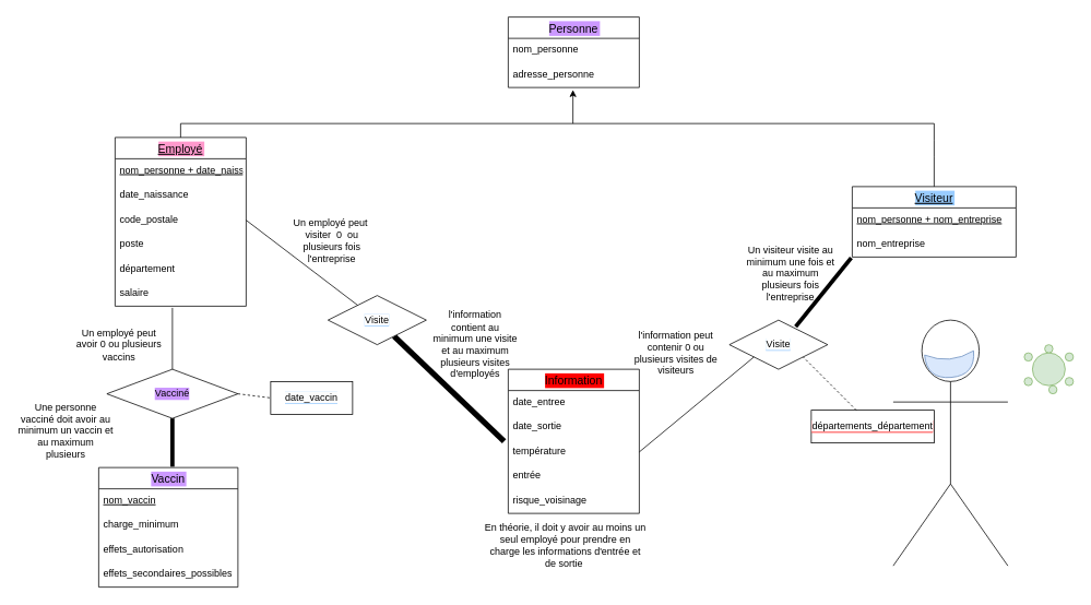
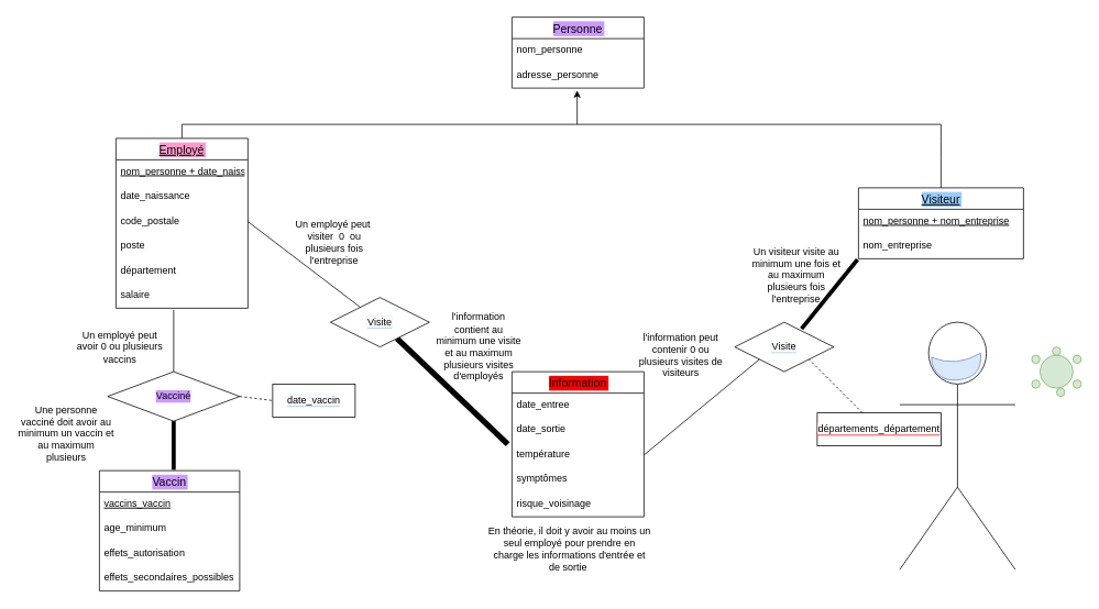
  <mxCell id="0" />
  <mxCell id="1" parent="0" />
  <mxCell id="2" value="" style="endArrow=classic;html=1;entryX=0.494;entryY=1.1;entryDx=0;entryDy=0;entryPerimeter=0;" parent="1" target="19" edge="1"><mxGeometry width="50" height="50" relative="1" as="geometry"><mxPoint x="699" y="150" as="sourcePoint" /><mxPoint x="635" y="130" as="targetPoint" /></mxGeometry></mxCell>
  <mxCell id="3" value="" style="endArrow=none;html=1;" parent="1" edge="1"><mxGeometry width="50" height="50" relative="1" as="geometry"><mxPoint x="220" y="150" as="sourcePoint" /><mxPoint x="1140" y="150" as="targetPoint" /></mxGeometry></mxCell>
  <mxCell id="4" value="" style="endArrow=none;html=1;exitX=0.5;exitY=0;exitDx=0;exitDy=0;" parent="1" source="10" edge="1"><mxGeometry width="50" height="50" relative="1" as="geometry"><mxPoint x="410" y="180" as="sourcePoint" /><mxPoint x="220" y="150" as="targetPoint" /></mxGeometry></mxCell>
  <mxCell id="5" value="" style="endArrow=none;html=1;exitX=0.5;exitY=0;exitDx=0;exitDy=0;" parent="1" source="20" edge="1"><mxGeometry width="50" height="50" relative="1" as="geometry"><mxPoint x="850" y="180" as="sourcePoint" /><mxPoint x="1140" y="150" as="targetPoint" /><Array as="points"><mxPoint x="1140" y="180" /></Array></mxGeometry></mxCell>
  <mxCell id="6" value="Vacciné" style="shape=rhombus;perimeter=rhombusPerimeter;whiteSpace=wrap;html=1;align=center;labelBackgroundColor=#CC99FF;" parent="1" vertex="1"><mxGeometry x="130" y="450" width="160" height="60" as="geometry" /></mxCell>
  <mxCell id="7" value="" style="endArrow=none;html=1;strokeWidth=5;entryX=0.5;entryY=1;entryDx=0;entryDy=0;" parent="1" target="6" edge="1"><mxGeometry width="50" height="50" relative="1" as="geometry"><mxPoint y="569" as="sourcePoint" x="210" /><mxPoint x="409.5" y="510" as="targetPoint" /></mxGeometry></mxCell>
  <mxCell id="8" value="Une personne vacciné doit avoir au minimum un vaccin et au maximum plusieurs" style="text;html=1;strokeColor=none;fillColor=none;align=center;verticalAlign=middle;whiteSpace=wrap;rounded=0;labelBackgroundColor=none;" parent="1" vertex="1"><mxGeometry x="20" y="500" width="120" height="50" as="geometry" /></mxCell>
  <mxCell id="9" value="Un employé peut avoir 0 ou plusieurs vaccins" style="text;html=1;strokeColor=none;fillColor=none;align=center;verticalAlign=middle;whiteSpace=wrap;rounded=0;labelBackgroundColor=none;" parent="1" vertex="1"><mxGeometry x="90" y="400" width="110" height="40" as="geometry" /></mxCell>
  <mxCell id="10" value="Employé" style="swimlane;fontStyle=4;childLayout=stackLayout;horizontal=1;startSize=26;horizontalStack=0;resizeParent=1;resizeParentMax=0;resizeLast=0;collapsible=1;marginBottom=0;align=center;fontSize=14;labelBackgroundColor=#FF99CC;" parent="1" vertex="1"><mxGeometry x="140" y="167" width="160" height="206" as="geometry" /></mxCell>
  <mxCell id="11" value="nom_personne + date_naissance" style="text;strokeColor=none;fillColor=none;spacingLeft=4;spacingRight=4;overflow=hidden;rotatable=0;points=[[0,0.5],[1,0.5]];portConstraint=eastwest;fontSize=12;fontStyle=4" parent="10" vertex="1"><mxGeometry y="26" width="160" height="30" as="geometry" /></mxCell>
  <mxCell id="12" value="date_naissance" style="text;strokeColor=none;fillColor=none;spacingLeft=4;spacingRight=4;overflow=hidden;rotatable=0;points=[[0,0.5],[1,0.5]];portConstraint=eastwest;fontSize=12;" parent="10" vertex="1"><mxGeometry y="56" width="160" height="30" as="geometry" /></mxCell>
  <mxCell id="13" value="code_postale" style="text;strokeColor=none;fillColor=none;spacingLeft=4;spacingRight=4;overflow=hidden;rotatable=0;points=[[0,0.5],[1,0.5]];portConstraint=eastwest;fontSize=12;" parent="10" vertex="1"><mxGeometry y="86" width="160" height="30" as="geometry" /></mxCell>
  <mxCell id="14" value="poste" style="text;strokeColor=none;fillColor=none;spacingLeft=4;spacingRight=4;overflow=hidden;rotatable=0;points=[[0,0.5],[1,0.5]];portConstraint=eastwest;fontSize=12;" parent="10" vertex="1"><mxGeometry y="116" width="160" height="30" as="geometry" /></mxCell>
  <mxCell id="15" value="département" style="text;strokeColor=none;fillColor=none;spacingLeft=4;spacingRight=4;overflow=hidden;rotatable=0;points=[[0,0.5],[1,0.5]];portConstraint=eastwest;fontSize=12;" parent="10" vertex="1"><mxGeometry y="146" width="160" height="30" as="geometry" /></mxCell>
  <mxCell id="16" value="salaire" style="text;strokeColor=none;fillColor=none;spacingLeft=4;spacingRight=4;overflow=hidden;rotatable=0;points=[[0,0.5],[1,0.5]];portConstraint=eastwest;fontSize=12;" parent="10" vertex="1"><mxGeometry y="176" width="160" height="30" as="geometry" /></mxCell>
  <mxCell id="17" value="Personne" style="swimlane;fontStyle=0;childLayout=stackLayout;horizontal=1;startSize=26;horizontalStack=0;resizeParent=1;resizeParentMax=0;resizeLast=0;collapsible=1;marginBottom=0;align=center;fontSize=14;labelBackgroundColor=#CC99FF;" parent="1" vertex="1"><mxGeometry x="620" y="20" width="160" height="86" as="geometry" /></mxCell>
  <mxCell id="18" value="nom_personne" style="text;strokeColor=none;fillColor=none;spacingLeft=4;spacingRight=4;overflow=hidden;rotatable=0;points=[[0,0.5],[1,0.5]];portConstraint=eastwest;fontSize=12;" parent="17" vertex="1"><mxGeometry y="26" width="160" height="30" as="geometry" /></mxCell>
  <mxCell id="19" value="adresse_personne" style="text;strokeColor=none;fillColor=none;spacingLeft=4;spacingRight=4;overflow=hidden;rotatable=0;points=[[0,0.5],[1,0.5]];portConstraint=eastwest;fontSize=12;" parent="17" vertex="1"><mxGeometry y="56" width="160" height="30" as="geometry" /></mxCell>
  <mxCell id="20" value="Visiteur" style="swimlane;fontStyle=4;childLayout=stackLayout;horizontal=1;startSize=26;horizontalStack=0;resizeParent=1;resizeParentMax=0;resizeLast=0;collapsible=1;marginBottom=0;align=center;fontSize=14;labelBackgroundColor=#99CCFF;" parent="1" vertex="1"><mxGeometry x="1040" y="227" width="200" height="86" as="geometry" /></mxCell>
  <mxCell id="21" value="nom_personne + nom_entreprise" style="text;strokeColor=none;fillColor=none;spacingLeft=4;spacingRight=4;overflow=hidden;rotatable=0;points=[[0,0.5],[1,0.5]];portConstraint=eastwest;fontSize=12;fontStyle=4" parent="20" vertex="1"><mxGeometry y="26" width="200" height="30" as="geometry" /></mxCell>
  <mxCell id="22" value="nom_entreprise" style="text;strokeColor=none;fillColor=none;spacingLeft=4;spacingRight=4;overflow=hidden;rotatable=0;points=[[0,0.5],[1,0.5]];portConstraint=eastwest;fontSize=12;" parent="20" vertex="1"><mxGeometry y="56" width="200" height="30" as="geometry" /></mxCell>
  <mxCell id="23" value="Vaccin" style="swimlane;fontStyle=0;childLayout=stackLayout;horizontal=1;startSize=26;horizontalStack=0;resizeParent=1;resizeParentMax=0;resizeLast=0;collapsible=1;marginBottom=0;align=center;fontSize=14;labelBackgroundColor=#CC99FF;" parent="1" vertex="1"><mxGeometry x="120" y="570" width="170" height="146" as="geometry" /></mxCell>
- <mxCell id="24" value="nom_vaccin" style="text;strokeColor=none;fillColor=none;spacingLeft=4;spacingRight=4;overflow=hidden;rotatable=0;points=[[0,0.5],[1,0.5]];portConstraint=eastwest;fontSize=12;fontStyle=4" parent="23" vertex="1"><mxGeometry y="26" width="170" height="30" as="geometry" /></mxCell>
- <mxCell id="25" value="charge_minimum" style="text;strokeColor=none;fillColor=none;spacingLeft=4;spacingRight=4;overflow=hidden;rotatable=0;points=[[0,0.5],[1,0.5]];portConstraint=eastwest;fontSize=12;" parent="23" vertex="1"><mxGeometry y="56" width="170" height="30" as="geometry" /></mxCell>
+ <mxCell id="24" value="vaccins_vaccin" style="text;strokeColor=none;fillColor=none;spacingLeft=4;spacingRight=4;overflow=hidden;rotatable=0;points=[[0,0.5],[1,0.5]];portConstraint=eastwest;fontSize=12;fontStyle=4" parent="23" vertex="1"><mxGeometry y="26" width="170" height="30" as="geometry" /></mxCell>
+ <mxCell id="25" value="age_minimum" style="text;strokeColor=none;fillColor=none;spacingLeft=4;spacingRight=4;overflow=hidden;rotatable=0;points=[[0,0.5],[1,0.5]];portConstraint=eastwest;fontSize=12;" parent="23" vertex="1"><mxGeometry y="56" width="170" height="30" as="geometry" /></mxCell>
  <mxCell id="26" value="effets_autorisation" style="text;strokeColor=none;fillColor=none;spacingLeft=4;spacingRight=4;overflow=hidden;rotatable=0;points=[[0,0.5],[1,0.5]];portConstraint=eastwest;fontSize=12;" parent="23" vertex="1"><mxGeometry y="86" width="170" height="30" as="geometry" /></mxCell>
  <mxCell id="27" value="effets_secondaires_possibles" style="text;strokeColor=none;fillColor=none;spacingLeft=4;spacingRight=4;overflow=hidden;rotatable=0;points=[[0,0.5],[1,0.5]];portConstraint=eastwest;fontSize=12;" parent="23" vertex="1"><mxGeometry y="116" width="170" height="30" as="geometry" /></mxCell>
  <mxCell id="28" value="&lt;span style=&quot;background-color: rgb(252 , 252 , 252)&quot;&gt;date_vaccin&lt;/span&gt;" style="whiteSpace=wrap;html=1;align=center;labelBackgroundColor=#99CCFF;" parent="1" vertex="1"><mxGeometry x="330" y="465" width="100" height="40" as="geometry" /></mxCell>
  <mxCell id="29" value="Information" style="swimlane;fontStyle=0;childLayout=stackLayout;horizontal=1;startSize=26;horizontalStack=0;resizeParent=1;resizeParentMax=0;resizeLast=0;collapsible=1;marginBottom=0;align=center;fontSize=14;labelBackgroundColor=#FF0000;" parent="1" vertex="1"><mxGeometry x="620" y="450" width="160" height="176" as="geometry" /></mxCell>
  <mxCell id="30" value="date_entree" style="text;strokeColor=none;fillColor=none;spacingLeft=4;spacingRight=4;overflow=hidden;rotatable=0;points=[[0,0.5],[1,0.5]];portConstraint=eastwest;fontSize=12;" parent="29" vertex="1"><mxGeometry y="26" width="160" height="30" as="geometry" /></mxCell>
  <mxCell id="31" value="date_sortie" style="text;strokeColor=none;fillColor=none;spacingLeft=4;spacingRight=4;overflow=hidden;rotatable=0;points=[[0,0.5],[1,0.5]];portConstraint=eastwest;fontSize=12;" parent="29" vertex="1"><mxGeometry y="56" width="160" height="30" as="geometry" /></mxCell>
  <mxCell id="32" value="" style="endArrow=none;html=1;endSize=7;strokeWidth=7;" parent="29" target="37" edge="1"><mxGeometry width="50" height="50" relative="1" as="geometry"><mxPoint x="-5" y="88" as="sourcePoint" /><mxPoint x="45" y="46" as="targetPoint" /></mxGeometry></mxCell>
  <mxCell id="33" value="température" style="text;strokeColor=none;fillColor=none;spacingLeft=4;spacingRight=4;overflow=hidden;rotatable=0;points=[[0,0.5],[1,0.5]];portConstraint=eastwest;fontSize=12;" parent="29" vertex="1"><mxGeometry y="86" width="160" height="30" as="geometry" /></mxCell>
- <mxCell id="34" value="entrée" style="text;strokeColor=none;fillColor=none;spacingLeft=4;spacingRight=4;overflow=hidden;rotatable=0;points=[[0,0.5],[1,0.5]];portConstraint=eastwest;fontSize=12;" parent="29" vertex="1"><mxGeometry y="116" width="160" height="30" as="geometry" /></mxCell>
+ <mxCell id="34" value="symptômes" style="text;strokeColor=none;fillColor=none;spacingLeft=4;spacingRight=4;overflow=hidden;rotatable=0;points=[[0,0.5],[1,0.5]];portConstraint=eastwest;fontSize=12;" parent="29" vertex="1"><mxGeometry y="116" width="160" height="30" as="geometry" /></mxCell>
  <mxCell id="35" value="risque_voisinage" style="text;strokeColor=none;fillColor=none;spacingLeft=4;spacingRight=4;overflow=hidden;rotatable=0;points=[[0,0.5],[1,0.5]];portConstraint=eastwest;fontSize=12;" parent="29" vertex="1"><mxGeometry y="146" width="160" height="30" as="geometry" /></mxCell>
  <mxCell id="36" value="&lt;span style=&quot;background-color: rgb(255 , 255 , 255)&quot;&gt;Visite&lt;/span&gt;" style="shape=rhombus;perimeter=rhombusPerimeter;whiteSpace=wrap;html=1;align=center;labelBackgroundColor=#99CCFF;" parent="1" vertex="1"><mxGeometry x="890" y="390" width="120" height="60" as="geometry" /></mxCell>
  <mxCell id="37" value="&lt;span style=&quot;background-color: rgb(255 , 255 , 255)&quot;&gt;Visite&lt;/span&gt;" style="shape=rhombus;perimeter=rhombusPerimeter;whiteSpace=wrap;html=1;align=center;labelBackgroundColor=#99CCFF;" parent="1" vertex="1"><mxGeometry x="400" y="360" width="120" height="60" as="geometry" /></mxCell>
  <mxCell id="38" value="" style="endArrow=none;html=1;endSize=7;strokeWidth=5;entryX=-0.006;entryY=1.033;entryDx=0;entryDy=0;exitX=0.675;exitY=0.133;exitDx=0;exitDy=0;exitPerimeter=0;entryPerimeter=0;" parent="1" source="36" target="22" edge="1"><mxGeometry width="50" height="50" relative="1" as="geometry"><mxPoint x="930" y="313" as="sourcePoint" /><mxPoint x="980" y="263" as="targetPoint" /></mxGeometry></mxCell>
  <mxCell id="39" value="" style="endArrow=none;html=1;endSize=7;strokeWidth=1;entryX=0;entryY=1;entryDx=0;entryDy=0;exitX=1;exitY=0.5;exitDx=0;exitDy=0;" parent="1" source="33" target="36" edge="1"><mxGeometry width="50" height="50" relative="1" as="geometry"><mxPoint x="750" y="440" as="sourcePoint" /><mxPoint x="800" y="390" as="targetPoint" /></mxGeometry></mxCell>
  <mxCell id="40" value="" style="endArrow=none;html=1;endSize=7;strokeWidth=1;entryX=1;entryY=0.5;entryDx=0;entryDy=0;" parent="1" source="37" target="13" edge="1"><mxGeometry width="50" height="50" relative="1" as="geometry"><mxPoint x="404.5" y="310" as="sourcePoint" /><mxPoint x="404.5" y="260" as="targetPoint" /></mxGeometry></mxCell>
  <mxCell id="41" value="" style="endArrow=none;html=1;endSize=7;strokeWidth=1;" parent="1" edge="1"><mxGeometry width="50" height="50" relative="1" as="geometry"><mxPoint y="450" as="sourcePoint" x="210" /><mxPoint y="375" as="targetPoint" x="210" /></mxGeometry></mxCell>
  <mxCell id="42" value="Un visiteur visite au minimum une fois et au maximum plusieurs fois l'entreprise" style="text;html=1;strokeColor=none;fillColor=none;align=center;verticalAlign=middle;whiteSpace=wrap;rounded=0;labelBackgroundColor=none;" parent="1" vertex="1"><mxGeometry x="910" y="313" width="110" height="40" as="geometry" /></mxCell>
  <mxCell id="43" value="Un employé peut&amp;nbsp; visiter&amp;nbsp; 0&amp;nbsp; ou plusieurs fois l'entreprise" style="text;html=1;strokeColor=none;fillColor=none;align=center;verticalAlign=middle;whiteSpace=wrap;rounded=0;labelBackgroundColor=none;" parent="1" vertex="1"><mxGeometry x="350" y="273" width="110" height="40" as="geometry" /></mxCell>
  <mxCell id="44" value="l'information contient au minimum une visite et au maximum plusieurs visites d'employés" style="text;html=1;strokeColor=none;fillColor=none;align=center;verticalAlign=middle;whiteSpace=wrap;rounded=0;labelBackgroundColor=none;" parent="1" vertex="1"><mxGeometry x="525" y="400" width="110" height="40" as="geometry" /></mxCell>
  <mxCell id="45" value="En théorie, il doit y avoir au moins un seul employé pour prendre en charge les informations d'entrée et de sortie&amp;nbsp;" style="text;html=1;strokeColor=none;fillColor=none;align=center;verticalAlign=middle;whiteSpace=wrap;rounded=0;labelBackgroundColor=none;" parent="1" vertex="1"><mxGeometry x="590" y="630" width="200" height="70" as="geometry" /></mxCell>
  <mxCell id="46" value="l'information peut contenir 0 ou plusieurs visites de visiteurs" style="text;html=1;strokeColor=none;fillColor=none;align=center;verticalAlign=middle;whiteSpace=wrap;rounded=0;labelBackgroundColor=none;" parent="1" vertex="1"><mxGeometry x="770" y="400" width="110" height="60" as="geometry" /></mxCell>
  <mxCell id="47" value="" style="shape=umlActor;verticalLabelPosition=bottom;verticalAlign=top;html=1;outlineConnect=0;labelBackgroundColor=#FF0000;" parent="1" vertex="1"><mxGeometry x="1090" y="390" width="140" height="300" as="geometry" /></mxCell>
  <mxCell id="48" value="" style="ellipse;whiteSpace=wrap;html=1;aspect=fixed;labelBackgroundColor=#FF0000;fillColor=#d5e8d4;strokeColor=#82b366;" parent="1" vertex="1"><mxGeometry x="1260" y="430" width="40" height="40" as="geometry" /></mxCell>
  <mxCell id="49" value="" style="ellipse;whiteSpace=wrap;html=1;aspect=fixed;labelBackgroundColor=#FF0000;fillColor=#d5e8d4;strokeColor=#82b366;" parent="1" vertex="1"><mxGeometry x="1300" y="430" width="10" height="10" as="geometry" /></mxCell>
  <mxCell id="50" value="" style="ellipse;whiteSpace=wrap;html=1;aspect=fixed;labelBackgroundColor=#FF0000;fillColor=#d5e8d4;strokeColor=#82b366;" parent="1" vertex="1"><mxGeometry x="1300" y="460" width="10" height="10" as="geometry" /></mxCell>
  <mxCell id="51" value="" style="ellipse;whiteSpace=wrap;html=1;aspect=fixed;labelBackgroundColor=#FF0000;fillColor=#d5e8d4;strokeColor=#82b366;" parent="1" vertex="1"><mxGeometry x="1280" y="470" width="10" height="10" as="geometry" /></mxCell>
  <mxCell id="52" value="" style="ellipse;whiteSpace=wrap;html=1;aspect=fixed;labelBackgroundColor=#FF0000;fillColor=#d5e8d4;strokeColor=#82b366;" parent="1" vertex="1"><mxGeometry x="1250" y="460" width="10" height="10" as="geometry" /></mxCell>
  <mxCell id="53" value="" style="ellipse;whiteSpace=wrap;html=1;aspect=fixed;labelBackgroundColor=#FF0000;fillColor=#d5e8d4;strokeColor=#82b366;" parent="1" vertex="1"><mxGeometry x="1250" y="430" width="10" height="10" as="geometry" /></mxCell>
  <mxCell id="54" value="" style="ellipse;whiteSpace=wrap;html=1;aspect=fixed;labelBackgroundColor=#FF0000;fillColor=#d5e8d4;strokeColor=#82b366;" parent="1" vertex="1"><mxGeometry x="1275" y="420" width="10" height="10" as="geometry" /></mxCell>
  <mxCell id="55" value="" style="shape=xor;whiteSpace=wrap;html=1;labelBackgroundColor=#FF0000;rotation=85;fillColor=#dae8fc;strokeColor=#6c8ebf;" parent="1" vertex="1"><mxGeometry x="1144.56" y="415.02" width="30" height="60" as="geometry" /></mxCell>
  <mxCell id="56" value="&lt;span style=&quot;background-color: rgb(255 , 255 , 255)&quot;&gt;départements_département&lt;/span&gt;" style="whiteSpace=wrap;html=1;align=center;labelBackgroundColor=#FF0000;" parent="1" vertex="1"><mxGeometry x="990" y="500" width="150" height="40" as="geometry" /></mxCell>
  <mxCell id="57" value="" style="endArrow=none;dashed=1;html=1;endSize=7;strokeWidth=1;entryX=1;entryY=1;entryDx=0;entryDy=0;" parent="1" source="56" target="36" edge="1"><mxGeometry width="50" height="50" relative="1" as="geometry"><mxPoint x="940" y="480" as="sourcePoint" /><mxPoint x="990" y="430" as="targetPoint" /></mxGeometry></mxCell>
  <mxCell id="58" value="" style="endArrow=none;dashed=1;html=1;endSize=7;strokeWidth=1;entryX=0;entryY=0.5;entryDx=0;entryDy=0;" parent="1" target="28" edge="1"><mxGeometry width="50" height="50" relative="1" as="geometry"><mxPoint x="290" y="480" as="sourcePoint" /><mxPoint x="340" y="430" as="targetPoint" /></mxGeometry></mxCell>
